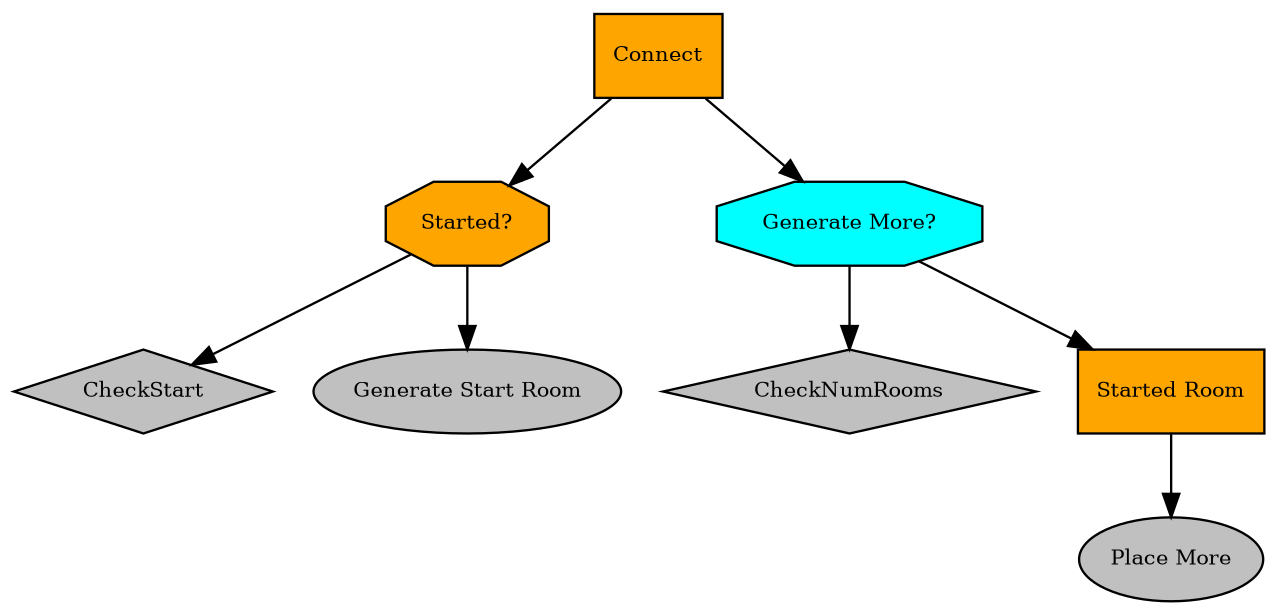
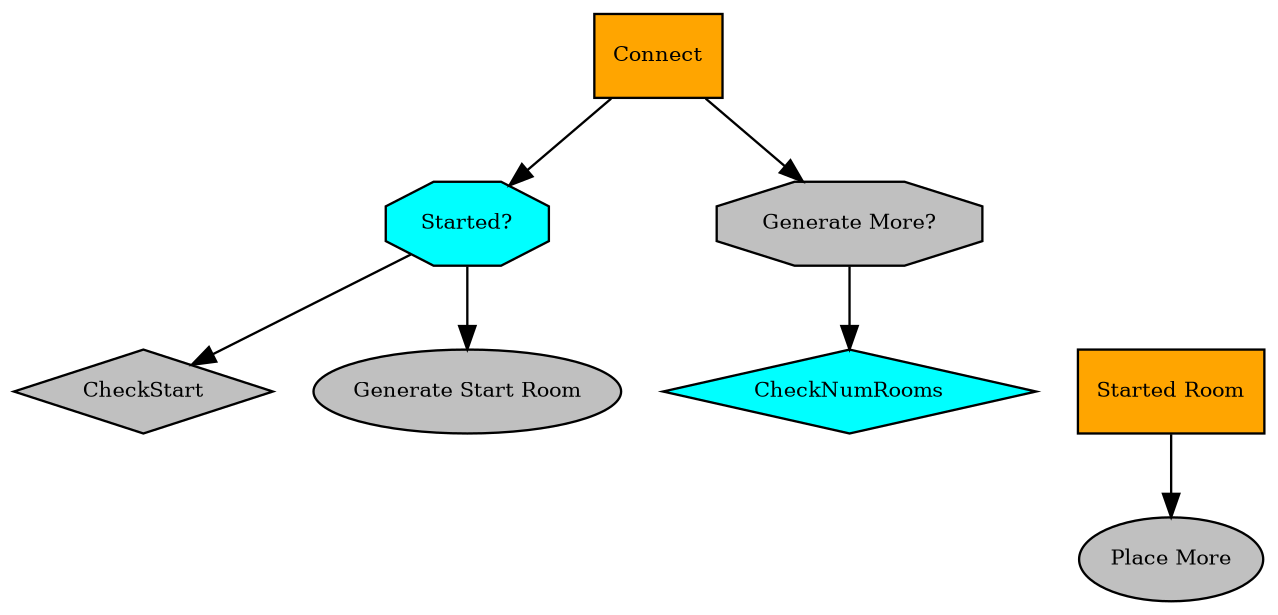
  digraph {
    fontname="times-roman"
    ordering=out
    node [fillcolor=gray fontcolor=black fontname="times-roman" fontsize=9 shape=box style=filled]
    edge [fontname="times-roman"]
    n1 [fillcolor=orange label=Connect]
-   n2 [fillcolor=orange label="Started?" shape=octagon]
-   n3 [fillcolor=cyan label="Generate More?" shape=octagon]
+   n2 [fillcolor=cyan label="Started?" shape=octagon]
+   n3 [label="Generate More?" shape=octagon]
    n4 [label=CheckStart shape=diamond]
    n5 [label="Generate Start Room" shape=ellipse]
-   n6 [label=CheckNumRooms shape=diamond]
+   n6 [fillcolor=cyan label=CheckNumRooms shape=diamond]
    n7 [fillcolor=orange label="Started Room"]
    n8 [label="Place More" shape=ellipse]
    n1 -> n2
    n1 -> n3
    n2 -> n4
    n2 -> n5
    n3 -> n6
-   n3 -> n7
    n7 -> n8
  }
